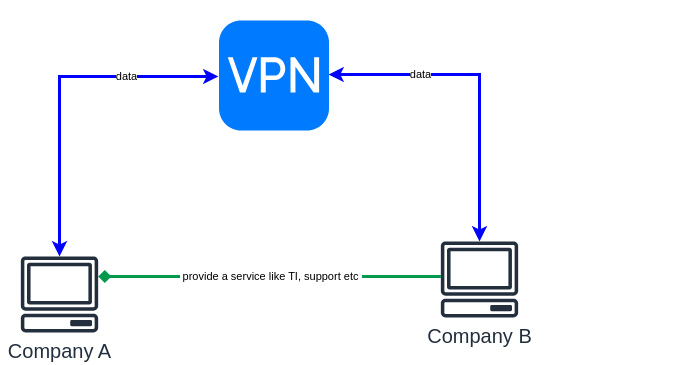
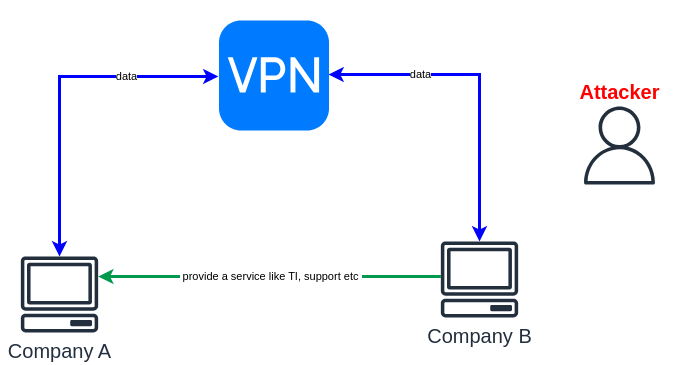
  <mxCell id="0" />
  <mxCell id="1" parent="0" />
- <mxCell id="2" value="&amp;nbsp;provide a service like TI, support etc&amp;nbsp;" style="edgeStyle=orthogonalEdgeStyle;rounded=0;orthogonalLoop=1;jettySize=auto;html=1;strokeColor=#00994D;strokeWidth=3;endArrow=diamond;" edge="1" parent="1" source="4" target="6"><mxGeometry x="-0.006" relative="1" as="geometry"><Array as="points"><mxPoint x="260" y="276" /><mxPoint x="260" y="276" /></Array><mxPoint as="offset" /></mxGeometry></mxCell>
+ <mxCell id="2" value="&amp;nbsp;provide a service like TI, support etc&amp;nbsp;" style="edgeStyle=orthogonalEdgeStyle;rounded=0;orthogonalLoop=1;jettySize=auto;html=1;strokeColor=#00994D;strokeWidth=3;" edge="1" parent="1" source="4" target="6"><mxGeometry x="-0.006" relative="1" as="geometry"><Array as="points"><mxPoint x="260" y="276" /><mxPoint x="260" y="276" /></Array><mxPoint as="offset" /></mxGeometry></mxCell>
  <mxCell id="3" value="data" style="edgeStyle=orthogonalEdgeStyle;rounded=0;orthogonalLoop=1;jettySize=auto;html=1;entryX=0.995;entryY=0.491;entryDx=0;entryDy=0;entryPerimeter=0;strokeWidth=3;strokeColor=#0000FF;startArrow=classic;startFill=1;" edge="1" parent="1" source="4" target="7"><mxGeometry x="0.421" relative="1" as="geometry"><Array as="points"><mxPoint x="479" y="74" /></Array><mxPoint as="offset" /></mxGeometry></mxCell>
  <mxCell id="4" value="Company B" style="sketch=0;outlineConnect=0;fontColor=#232F3E;gradientColor=none;fillColor=#232F3D;strokeColor=none;dashed=0;verticalLabelPosition=bottom;verticalAlign=top;align=center;html=1;fontSize=20;fontStyle=0;aspect=fixed;pointerEvents=1;shape=mxgraph.aws4.client;labelPosition=center;" vertex="1" parent="1"><mxGeometry x="440" y="241" width="78" height="76" as="geometry" /></mxCell>
  <mxCell id="5" value="data" style="edgeStyle=orthogonalEdgeStyle;rounded=0;orthogonalLoop=1;jettySize=auto;html=1;entryX=-0.005;entryY=0.509;entryDx=0;entryDy=0;entryPerimeter=0;strokeWidth=3;strokeColor=#0000FF;startArrow=classic;startFill=1;" edge="1" parent="1" source="6" target="7"><mxGeometry x="0.457" relative="1" as="geometry"><Array as="points"><mxPoint x="59" y="76" /></Array><mxPoint as="offset" /></mxGeometry></mxCell>
  <mxCell id="6" value="Company A" style="sketch=0;outlineConnect=0;fontColor=#232F3E;gradientColor=none;fillColor=#232F3D;strokeColor=none;dashed=0;verticalLabelPosition=bottom;verticalAlign=top;align=center;html=1;fontSize=20;fontStyle=0;aspect=fixed;pointerEvents=1;shape=mxgraph.aws4.client;labelPosition=center;" vertex="1" parent="1"><mxGeometry x="20" y="256" width="78" height="76" as="geometry" /></mxCell>
  <mxCell id="7" value="" style="html=1;strokeWidth=1;shadow=0;dashed=0;shape=mxgraph.ios7.misc.vpn;fillColor=#007AFF;strokeColor=none;buttonText=;strokeColor2=#222222;fontColor=#222222;fontSize=8;verticalLabelPosition=bottom;verticalAlign=top;align=center;sketch=0;" vertex="1" parent="1"><mxGeometry x="218.5" y="20" width="110" height="110" as="geometry" /></mxCell>
+ <mxCell id="8" value="Attacker" style="sketch=0;outlineConnect=0;fontColor=#FF0000;gradientColor=none;fillColor=#232F3D;strokeColor=none;dashed=0;verticalLabelPosition=top;verticalAlign=bottom;align=center;html=1;fontSize=20;fontStyle=1;aspect=fixed;pointerEvents=1;shape=mxgraph.aws4.user;labelPosition=center;" vertex="1" parent="1"><mxGeometry x="580" y="106" width="78" height="78" as="geometry" /></mxCell>
